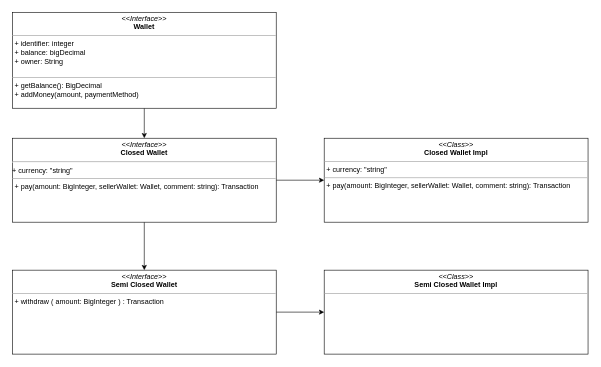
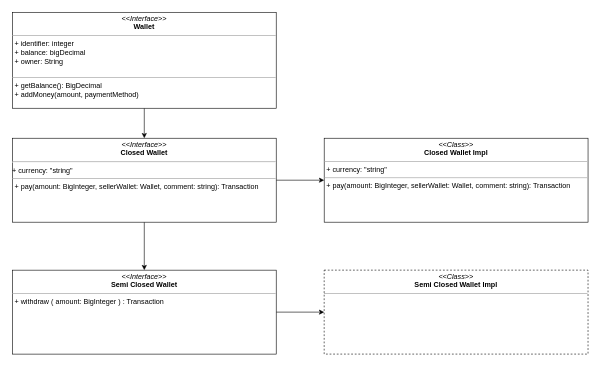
  <mxCell id="0" />
  <mxCell id="1" parent="0" />
  <mxCell id="2" value="" style="edgeStyle=orthogonalEdgeStyle;rounded=0;orthogonalLoop=1;jettySize=auto;html=1;exitX=0.5;exitY=1;exitDx=0;exitDy=0;" parent="1" source="3" target="6" edge="1"><mxGeometry relative="1" as="geometry"><mxPoint x="240" y="170" as="sourcePoint" /></mxGeometry></mxCell>
  <mxCell id="3" value="&lt;p style=&quot;margin:0px;margin-top:4px;text-align:center;&quot;&gt;&lt;i&gt;&amp;lt;&amp;lt;Interface&amp;gt;&amp;gt;&lt;/i&gt;&lt;br&gt;&lt;b&gt;Wallet&lt;/b&gt;&lt;/p&gt;&lt;hr size=&quot;1&quot;&gt;&lt;p style=&quot;margin:0px;margin-left:4px;&quot;&gt;+ identifier: integer&lt;/p&gt;&lt;p style=&quot;margin:0px;margin-left:4px;&quot;&gt;+ balance: bigDecimal&lt;/p&gt;&lt;p style=&quot;margin:0px;margin-left:4px;&quot;&gt;+ owner: String&lt;/p&gt;&lt;p style=&quot;margin:0px;margin-left:4px;&quot;&gt;&lt;br&gt;&lt;/p&gt;&lt;hr size=&quot;1&quot;&gt;&lt;p style=&quot;margin:0px;margin-left:4px;&quot;&gt;+ getBalance(): BigDecimal&lt;/p&gt;&lt;p style=&quot;margin:0px;margin-left:4px;&quot;&gt;+ addMoney(amount, paymentMethod)&lt;/p&gt;&lt;p style=&quot;margin:0px;margin-left:4px;&quot;&gt;&lt;br&gt;&lt;/p&gt;" style="verticalAlign=top;align=left;overflow=fill;fontSize=12;fontFamily=Helvetica;html=1;whiteSpace=wrap;" parent="1" vertex="1"><mxGeometry x="20" y="20" width="440" height="160" as="geometry" /></mxCell>
  <mxCell id="4" value="" style="edgeStyle=orthogonalEdgeStyle;rounded=0;orthogonalLoop=1;jettySize=auto;html=1;" parent="1" source="6" target="7" edge="1"><mxGeometry relative="1" as="geometry" /></mxCell>
  <mxCell id="5" value="" style="edgeStyle=orthogonalEdgeStyle;rounded=0;orthogonalLoop=1;jettySize=auto;html=1;" parent="1" source="6" target="9" edge="1"><mxGeometry relative="1" as="geometry" /></mxCell>
  <mxCell id="6" value="&lt;p style=&quot;margin:0px;margin-top:4px;text-align:center;&quot;&gt;&lt;i&gt;&amp;lt;&amp;lt;Interface&amp;gt;&amp;gt;&lt;/i&gt;&lt;br&gt;&lt;b&gt;Closed Wallet&lt;/b&gt;&lt;/p&gt;&lt;hr&gt;+ currency: &quot;string&quot;&lt;br&gt;&lt;hr size=&quot;1&quot;&gt;&lt;p style=&quot;margin:0px;margin-left:4px;&quot;&gt;&lt;/p&gt;&lt;p style=&quot;margin:0px;margin-left:4px;&quot;&gt;&lt;span style=&quot;background-color: initial;&quot;&gt;+ pay(amount: BigInteger, sellerWallet: Wallet, comment: string): Transaction&lt;/span&gt;&lt;br&gt;&lt;/p&gt;&lt;p style=&quot;margin:0px;margin-left:4px;&quot;&gt;&lt;br&gt;&lt;/p&gt;" style="verticalAlign=top;align=left;overflow=fill;fontSize=12;fontFamily=Helvetica;html=1;whiteSpace=wrap;" parent="1" vertex="1"><mxGeometry x="20" y="230" width="440" height="140" as="geometry" /></mxCell>
  <mxCell id="7" value="&lt;p style=&quot;margin:0px;margin-top:4px;text-align:center;&quot;&gt;&lt;i&gt;&amp;lt;&amp;lt;Class&amp;gt;&amp;gt;&lt;/i&gt;&lt;br&gt;&lt;b&gt;Closed Wallet Impl&lt;/b&gt;&lt;/p&gt;&lt;hr size=&quot;1&quot;&gt;&lt;p style=&quot;margin:0px;margin-left:4px;&quot;&gt;+ currency: &quot;string&quot;&lt;br&gt;&lt;/p&gt;&lt;hr size=&quot;1&quot;&gt;&lt;p style=&quot;margin:0px;margin-left:4px;&quot;&gt;&lt;span style=&quot;background-color: initial;&quot;&gt;+ pay(amount: BigInteger, sellerWallet: Wallet, comment: string): Transaction&lt;/span&gt;&lt;br&gt;&lt;/p&gt;&lt;p style=&quot;margin:0px;margin-left:4px;&quot;&gt;&lt;br&gt;&lt;/p&gt;" style="verticalAlign=top;align=left;overflow=fill;fontSize=12;fontFamily=Helvetica;html=1;whiteSpace=wrap;" parent="1" vertex="1"><mxGeometry x="540" y="230" width="440" height="140" as="geometry" /></mxCell>
  <mxCell id="8" value="" style="edgeStyle=orthogonalEdgeStyle;rounded=0;orthogonalLoop=1;jettySize=auto;html=1;" parent="1" source="9" target="10" edge="1"><mxGeometry relative="1" as="geometry" /></mxCell>
  <mxCell id="9" value="&lt;p style=&quot;margin:0px;margin-top:4px;text-align:center;&quot;&gt;&lt;i&gt;&amp;lt;&amp;lt;Interface&amp;gt;&amp;gt;&lt;/i&gt;&lt;br&gt;&lt;b&gt;Semi Closed Wallet&lt;/b&gt;&lt;/p&gt;&lt;hr size=&quot;1&quot;&gt;&lt;p style=&quot;margin:0px;margin-left:4px;&quot;&gt;+ withdraw ( amount: BigInteger ) : Transaction&lt;/p&gt;" style="verticalAlign=top;align=left;overflow=fill;fontSize=12;fontFamily=Helvetica;html=1;whiteSpace=wrap;" parent="1" vertex="1"><mxGeometry x="20" y="450" width="440" height="140" as="geometry" /></mxCell>
- <mxCell id="10" value="&lt;p style=&quot;margin:0px;margin-top:4px;text-align:center;&quot;&gt;&lt;i&gt;&amp;lt;&amp;lt;Class&amp;gt;&amp;gt;&lt;/i&gt;&lt;br&gt;&lt;b&gt;Semi Closed Wallet Impl&lt;/b&gt;&lt;/p&gt;&lt;hr size=&quot;1&quot;&gt;&lt;p style=&quot;margin:0px;margin-left:4px;&quot;&gt;&lt;br&gt;&lt;/p&gt;" style="verticalAlign=top;align=left;overflow=fill;fontSize=12;fontFamily=Helvetica;html=1;whiteSpace=wrap;" parent="1" vertex="1"><mxGeometry x="540" y="450" width="440" height="140" as="geometry" /></mxCell>
+ <mxCell id="10" value="&lt;p style=&quot;margin:0px;margin-top:4px;text-align:center;&quot;&gt;&lt;i&gt;&amp;lt;&amp;lt;Class&amp;gt;&amp;gt;&lt;/i&gt;&lt;br&gt;&lt;b&gt;Semi Closed Wallet Impl&lt;/b&gt;&lt;/p&gt;&lt;hr size=&quot;1&quot;&gt;&lt;p style=&quot;margin:0px;margin-left:4px;&quot;&gt;&lt;br&gt;&lt;/p&gt;" style="verticalAlign=top;align=left;overflow=fill;fontSize=12;fontFamily=Helvetica;html=1;whiteSpace=wrap;dashed=1;" parent="1" vertex="1"><mxGeometry x="540" y="450" width="440" height="140" as="geometry" /></mxCell>
